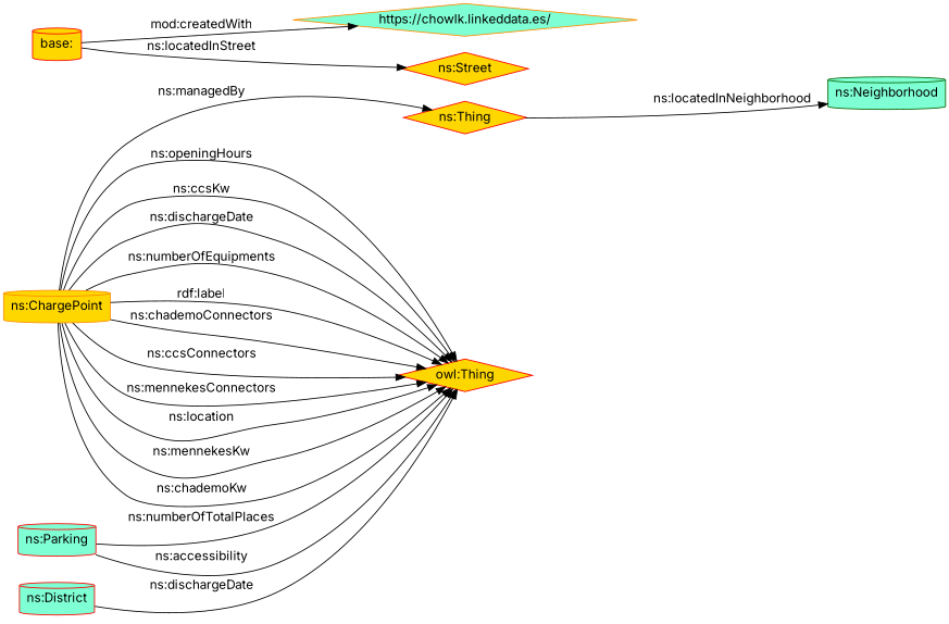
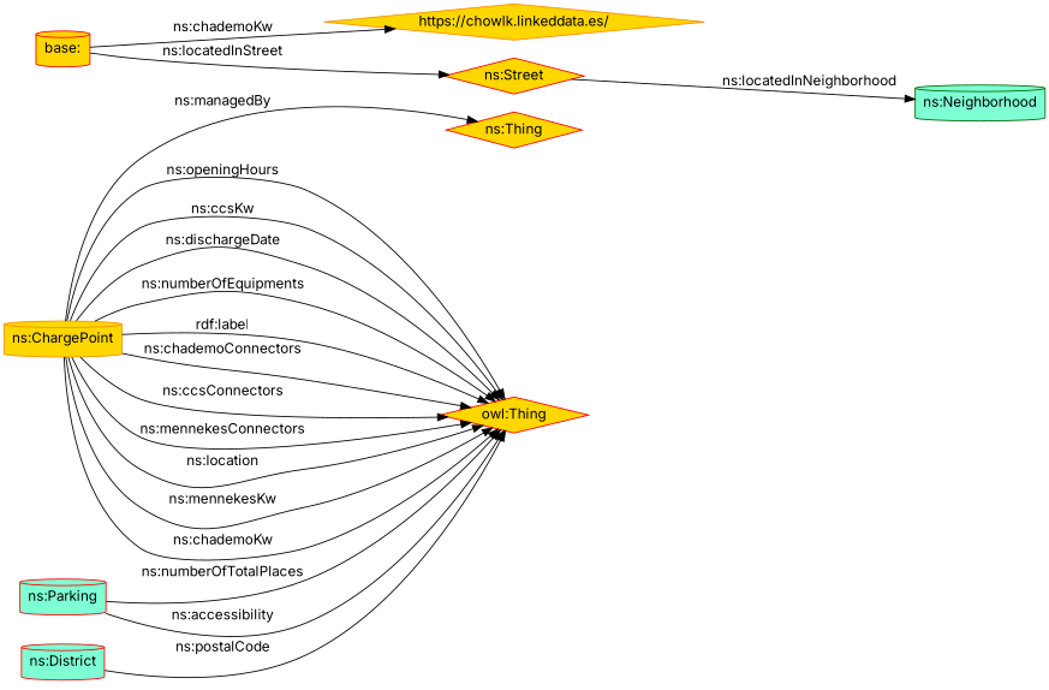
  digraph {
    fontname=Inter
    rankdir=LR
    node [color=red fillcolor=gold fontname=Inter shape=cylinder style=filled]
    edge [fontname=Inter]
    "ns:ChargePoint" [color=darkorange]
    n2 [label="ns:Thing" shape=diamond]
    "owl:Thing" [shape=diamond]
    "ns:Street" [shape=diamond]
    "ns:Neighborhood" [color=darkgreen fillcolor=aquamarine]
    "ns:Parking" [fillcolor=aquamarine]
    "ns:District" [fillcolor=aquamarine]
    "base:"
-   "https://chowlk.linkeddata.es/" [color=darkorange fillcolor=aquamarine shape=diamond]
+   "https://chowlk.linkeddata.es/" [color=darkorange shape=diamond]
    "ns:ChargePoint" -> n2 [label="ns:managedBy"]
    "ns:ChargePoint" -> "owl:Thing" [label="ns:chademoConnectors"]
    "ns:ChargePoint" -> "owl:Thing" [label="ns:ccsConnectors"]
    "ns:ChargePoint" -> "owl:Thing" [label="ns:mennekesConnectors"]
    "ns:ChargePoint" -> "owl:Thing" [label="ns:location"]
    "ns:ChargePoint" -> "owl:Thing" [label="ns:mennekesKw"]
    "ns:ChargePoint" -> "owl:Thing" [label="ns:chademoKw"]
    "ns:ChargePoint" -> "owl:Thing" [label="ns:openingHours"]
    "ns:ChargePoint" -> "owl:Thing" [label="ns:ccsKw"]
    "ns:ChargePoint" -> "owl:Thing" [label="ns:dischargeDate"]
    "ns:ChargePoint" -> "owl:Thing" [label="ns:numberOfEquipments"]
    "ns:ChargePoint" -> "owl:Thing" [label="rdf:label"]
-   n2 -> "ns:Neighborhood" [label="ns:locatedInNeighborhood"]
+   "ns:Street" -> "ns:Neighborhood" [label="ns:locatedInNeighborhood"]
    "ns:Parking" -> "owl:Thing" [label="ns:accessibility"]
    "ns:Parking" -> "owl:Thing" [label="ns:numberOfTotalPlaces"]
-   "ns:District" -> "owl:Thing" [label="ns:dischargeDate"]
+   "ns:District" -> "owl:Thing" [label="ns:postalCode"]
    "base:" -> "ns:Street" [label="ns:locatedInStreet"]
-   "base:" -> "https://chowlk.linkeddata.es/" [label="mod:createdWith"]
+   "base:" -> "https://chowlk.linkeddata.es/" [label="ns:chademoKw"]
  }
